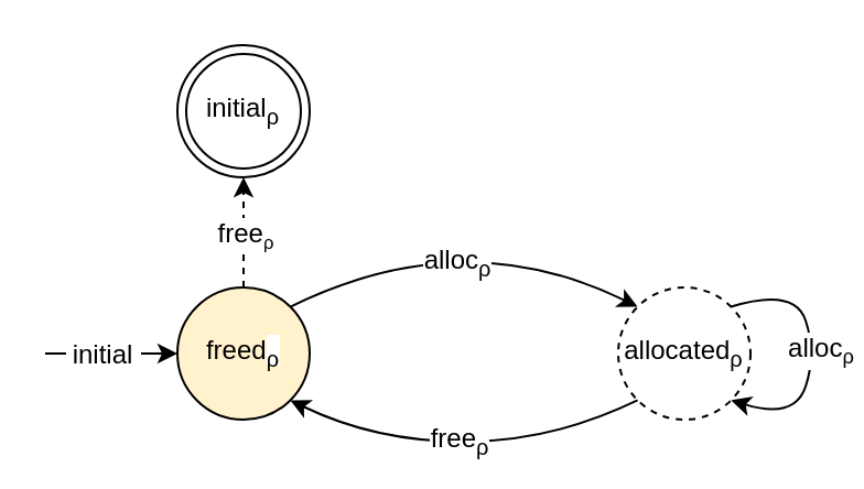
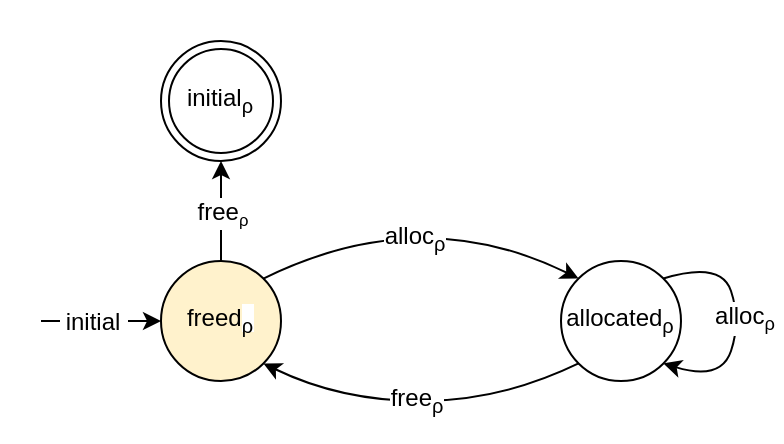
  <mxCell id="0" />
  <mxCell id="1" parent="0" />
  <mxCell id="2" value="freed&lt;span style=&quot;white-space: nowrap ; background-color: rgb(255 , 255 , 255)&quot;&gt;&lt;sub&gt;ρ&lt;/sub&gt;&lt;/span&gt;" style="ellipse;whiteSpace=wrap;html=1;aspect=fixed;fillColor=#fff2cc;" parent="1" vertex="1"><mxGeometry x="80" y="130" width="60" height="60" as="geometry" /></mxCell>
- <mxCell id="3" value="" style="endArrow=classic;html=1;exitX=0.5;exitY=0;exitDx=0;exitDy=0;entryX=0.5;entryY=1;entryDx=0;entryDy=0;dashed=1;" parent="1" source="2" edge="1" target="10"><mxGeometry width="50" height="50" relative="1" as="geometry"><mxPoint x="20" y="260" as="sourcePoint" /><mxPoint x="310" y="80" as="targetPoint" /></mxGeometry></mxCell>
+ <mxCell id="3" value="" style="endArrow=classic;html=1;exitX=0.5;exitY=0;exitDx=0;exitDy=0;entryX=0.5;entryY=1;entryDx=0;entryDy=0;" parent="1" source="2" edge="1" target="10"><mxGeometry width="50" height="50" relative="1" as="geometry"><mxPoint x="20" y="260" as="sourcePoint" /><mxPoint x="310" y="80" as="targetPoint" /></mxGeometry></mxCell>
  <mxCell id="4" value="free&lt;span style=&quot;font-size: 10px&quot;&gt;&lt;sub&gt;ρ&lt;/sub&gt;&lt;/span&gt;" style="text;html=1;align=center;verticalAlign=middle;resizable=0;points=[];;labelBackgroundColor=#ffffff;" parent="3" vertex="1" connectable="0"><mxGeometry x="0.48" y="-2" relative="1" as="geometry"><mxPoint x="-2" y="12" as="offset" /></mxGeometry></mxCell>
- <mxCell id="5" value="allocated&lt;sub&gt;ρ&lt;/sub&gt;" style="ellipse;whiteSpace=wrap;html=1;aspect=fixed;dashed=1;" parent="1" vertex="1"><mxGeometry x="280" y="130" width="60" height="60" as="geometry" /></mxCell>
+ <mxCell id="5" value="allocated&lt;sub&gt;ρ&lt;/sub&gt;" style="ellipse;whiteSpace=wrap;html=1;aspect=fixed;" parent="1" vertex="1"><mxGeometry x="280" y="130" width="60" height="60" as="geometry" /></mxCell>
  <mxCell id="6" value="" style="curved=1;endArrow=classic;html=1;exitX=1;exitY=0;exitDx=0;exitDy=0;entryX=0;entryY=0;entryDx=0;entryDy=0;" parent="1" source="2" target="5" edge="1"><mxGeometry width="50" height="50" relative="1" as="geometry"><mxPoint x="230" y="290" as="sourcePoint" /><mxPoint x="280" y="240" as="targetPoint" /><Array as="points"><mxPoint x="210" y="100" /></Array></mxGeometry></mxCell>
  <mxCell id="7" value="&lt;div&gt;alloc&lt;sub&gt;ρ&lt;/sub&gt;&lt;/div&gt;" style="text;html=1;align=center;verticalAlign=middle;resizable=0;points=[];;labelBackgroundColor=#ffffff;" parent="6" vertex="1" connectable="0"><mxGeometry x="-0.136" y="-15" relative="1" as="geometry"><mxPoint as="offset" /></mxGeometry></mxCell>
  <mxCell id="8" value="" style="curved=1;endArrow=classic;html=1;entryX=1;entryY=1;entryDx=0;entryDy=0;exitX=0;exitY=1;exitDx=0;exitDy=0;" parent="1" source="5" target="2" edge="1"><mxGeometry width="50" height="50" relative="1" as="geometry"><mxPoint x="190" y="340" as="sourcePoint" /><mxPoint x="240" y="290" as="targetPoint" /><Array as="points"><mxPoint x="250" y="200" /><mxPoint x="170" y="200" /></Array></mxGeometry></mxCell>
  <mxCell id="9" value="&lt;span style=&quot;font-size: 12px&quot;&gt;free&lt;/span&gt;&lt;sub&gt;ρ&lt;/sub&gt;" style="text;html=1;align=center;verticalAlign=middle;resizable=0;points=[];;labelBackgroundColor=#ffffff;" parent="8" vertex="1" connectable="0"><mxGeometry x="0.036" y="-1" relative="1" as="geometry"><mxPoint as="offset" /></mxGeometry></mxCell>
  <mxCell id="10" value="initial&lt;sub&gt;ρ&lt;/sub&gt;" style="ellipse;shape=doubleEllipse;whiteSpace=wrap;html=1;aspect=fixed;" parent="1" vertex="1"><mxGeometry x="80" y="20" width="60" height="60" as="geometry" /></mxCell>
  <mxCell id="11" value="" style="endArrow=classic;html=1;entryX=0;entryY=0.5;entryDx=0;entryDy=0;exitX=1;exitY=0.5;exitDx=0;exitDy=0;" parent="1" target="2" edge="1"><mxGeometry width="50" height="50" relative="1" as="geometry"><mxPoint x="20" y="160" as="sourcePoint" /><mxPoint x="60" y="159.76" as="targetPoint" /></mxGeometry></mxCell>
  <mxCell id="12" value="&amp;nbsp;initial&amp;nbsp;" style="text;html=1;align=center;verticalAlign=middle;resizable=0;points=[];labelBackgroundColor=#ffffff;" parent="11" vertex="1" connectable="0"><mxGeometry x="-0.175" relative="1" as="geometry"><mxPoint as="offset" /></mxGeometry></mxCell>
  <mxCell id="13" value="&lt;span style=&quot;font-size: 12px&quot;&gt;alloc&lt;/span&gt;&lt;sub&gt;ρ&lt;/sub&gt;" style="orthogonalLoop=1;jettySize=auto;html=1;exitX=1;exitY=0;exitDx=0;exitDy=0;entryX=1;entryY=1;entryDx=0;entryDy=0;curved=1;" edge="1" parent="1" source="5" target="5"><mxGeometry x="-0.004" y="2" relative="1" as="geometry"><Array as="points"><mxPoint x="360" y="130" /><mxPoint x="370" y="160" /><mxPoint x="360" y="190" /></Array><mxPoint as="offset" /></mxGeometry></mxCell>
